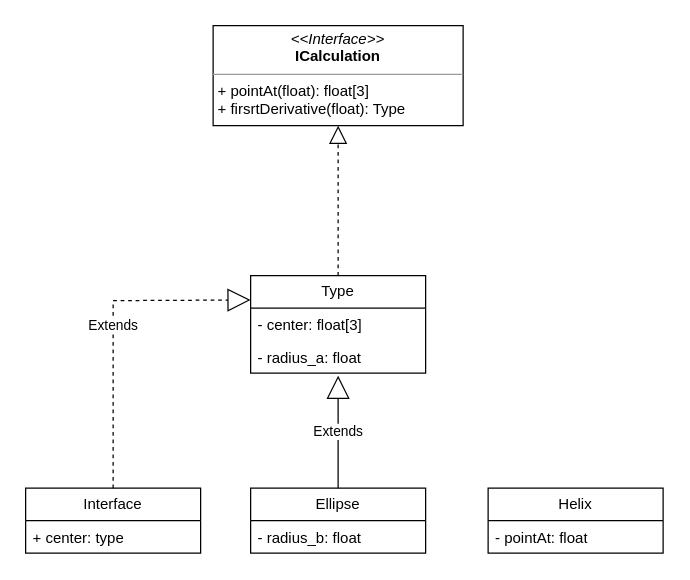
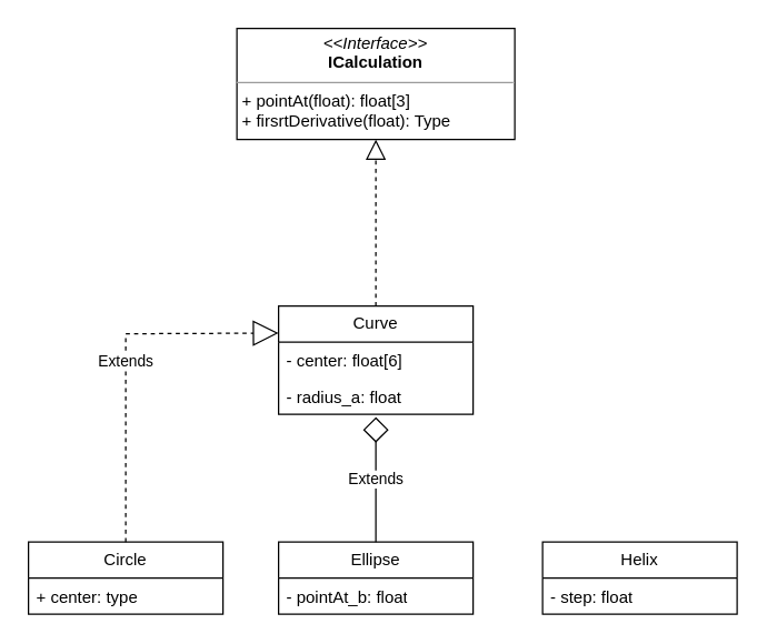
  <mxCell id="0" />
  <mxCell id="1" parent="0" />
- <mxCell id="2" value="Type" style="swimlane;fontStyle=0;childLayout=stackLayout;horizontal=1;startSize=26;fillColor=none;horizontalStack=0;resizeParent=1;resizeParentMax=0;resizeLast=0;collapsible=1;marginBottom=0;whiteSpace=wrap;html=1;" vertex="1" parent="1"><mxGeometry x="200" y="220" width="140" height="78" as="geometry" /></mxCell>
- <mxCell id="3" value="- center: float[3]" style="text;strokeColor=none;fillColor=none;align=left;verticalAlign=top;spacingLeft=4;spacingRight=4;overflow=hidden;rotatable=0;points=[[0,0.5],[1,0.5]];portConstraint=eastwest;whiteSpace=wrap;html=1;" vertex="1" parent="2"><mxGeometry y="26" width="140" height="26" as="geometry" /></mxCell>
+ <mxCell id="2" value="Curve" style="swimlane;fontStyle=0;childLayout=stackLayout;horizontal=1;startSize=26;fillColor=none;horizontalStack=0;resizeParent=1;resizeParentMax=0;resizeLast=0;collapsible=1;marginBottom=0;whiteSpace=wrap;html=1;" vertex="1" parent="1"><mxGeometry x="200" y="220" width="140" height="78" as="geometry" /></mxCell>
+ <mxCell id="3" value="- center: float[6]" style="text;strokeColor=none;fillColor=none;align=left;verticalAlign=top;spacingLeft=4;spacingRight=4;overflow=hidden;rotatable=0;points=[[0,0.5],[1,0.5]];portConstraint=eastwest;whiteSpace=wrap;html=1;" vertex="1" parent="2"><mxGeometry y="26" width="140" height="26" as="geometry" /></mxCell>
  <mxCell id="4" value="- radius_a: float" style="text;strokeColor=none;fillColor=none;align=left;verticalAlign=top;spacingLeft=4;spacingRight=4;overflow=hidden;rotatable=0;points=[[0,0.5],[1,0.5]];portConstraint=eastwest;whiteSpace=wrap;html=1;" vertex="1" parent="2"><mxGeometry y="52" width="140" height="26" as="geometry" /></mxCell>
  <mxCell id="5" value="&lt;p style=&quot;margin:0px;margin-top:4px;text-align:center;&quot;&gt;&lt;i&gt;&amp;lt;&amp;lt;Interface&amp;gt;&amp;gt;&lt;/i&gt;&lt;br&gt;&lt;b&gt;ICalculation&lt;/b&gt;&lt;/p&gt;&lt;hr size=&quot;1&quot;&gt;&lt;p style=&quot;margin:0px;margin-left:4px;&quot;&gt;+ pointAt(float): float[3]&lt;br&gt;+ firsrtDerivative(float): Type&lt;/p&gt;" style="verticalAlign=top;align=left;overflow=fill;fontSize=12;fontFamily=Helvetica;html=1;whiteSpace=wrap;" vertex="1" parent="1"><mxGeometry x="170" y="20" width="200" height="80" as="geometry" /></mxCell>
  <mxCell id="6" value="" style="endArrow=block;dashed=1;endFill=0;endSize=12;html=1;rounded=0;exitX=0.5;exitY=0;exitDx=0;exitDy=0;entryX=0.5;entryY=1;entryDx=0;entryDy=0;" edge="1" parent="1" source="2" target="5"><mxGeometry width="160" relative="1" as="geometry"><mxPoint x="290" y="180" as="sourcePoint" /><mxPoint x="450" y="180" as="targetPoint" /><Array as="points"><mxPoint x="270" y="170" /></Array></mxGeometry></mxCell>
- <mxCell id="7" value="Interface" style="swimlane;fontStyle=0;childLayout=stackLayout;horizontal=1;startSize=26;fillColor=none;horizontalStack=0;resizeParent=1;resizeParentMax=0;resizeLast=0;collapsible=1;marginBottom=0;whiteSpace=wrap;html=1;" vertex="1" parent="1"><mxGeometry x="20" y="390" width="140" height="52" as="geometry" /></mxCell>
+ <mxCell id="7" value="Circle" style="swimlane;fontStyle=0;childLayout=stackLayout;horizontal=1;startSize=26;fillColor=none;horizontalStack=0;resizeParent=1;resizeParentMax=0;resizeLast=0;collapsible=1;marginBottom=0;whiteSpace=wrap;html=1;" vertex="1" parent="1"><mxGeometry x="20" y="390" width="140" height="52" as="geometry" /></mxCell>
  <mxCell id="8" value="+ center: type" style="text;strokeColor=none;fillColor=none;align=left;verticalAlign=top;spacingLeft=4;spacingRight=4;overflow=hidden;rotatable=0;points=[[0,0.5],[1,0.5]];portConstraint=eastwest;whiteSpace=wrap;html=1;" vertex="1" parent="7"><mxGeometry y="26" width="140" height="26" as="geometry" /></mxCell>
  <mxCell id="9" value="Ellipse" style="swimlane;fontStyle=0;childLayout=stackLayout;horizontal=1;startSize=26;fillColor=none;horizontalStack=0;resizeParent=1;resizeParentMax=0;resizeLast=0;collapsible=1;marginBottom=0;whiteSpace=wrap;html=1;" vertex="1" parent="1"><mxGeometry x="200" y="390" width="140" height="52" as="geometry" /></mxCell>
- <mxCell id="10" value="- radius_b: float" style="text;strokeColor=none;fillColor=none;align=left;verticalAlign=top;spacingLeft=4;spacingRight=4;overflow=hidden;rotatable=0;points=[[0,0.5],[1,0.5]];portConstraint=eastwest;whiteSpace=wrap;html=1;" vertex="1" parent="9"><mxGeometry y="26" width="140" height="26" as="geometry" /></mxCell>
+ <mxCell id="10" value="- pointAt_b: float" style="text;strokeColor=none;fillColor=none;align=left;verticalAlign=top;spacingLeft=4;spacingRight=4;overflow=hidden;rotatable=0;points=[[0,0.5],[1,0.5]];portConstraint=eastwest;whiteSpace=wrap;html=1;" vertex="1" parent="9"><mxGeometry y="26" width="140" height="26" as="geometry" /></mxCell>
  <mxCell id="11" value="Helix" style="swimlane;fontStyle=0;childLayout=stackLayout;horizontal=1;startSize=26;fillColor=none;horizontalStack=0;resizeParent=1;resizeParentMax=0;resizeLast=0;collapsible=1;marginBottom=0;whiteSpace=wrap;html=1;" vertex="1" parent="1"><mxGeometry x="390" y="390" width="140" height="52" as="geometry" /></mxCell>
- <mxCell id="12" value="- pointAt: float" style="text;strokeColor=none;fillColor=none;align=left;verticalAlign=top;spacingLeft=4;spacingRight=4;overflow=hidden;rotatable=0;points=[[0,0.5],[1,0.5]];portConstraint=eastwest;whiteSpace=wrap;html=1;" vertex="1" parent="11"><mxGeometry y="26" width="140" height="26" as="geometry" /></mxCell>
+ <mxCell id="12" value="- step: float" style="text;strokeColor=none;fillColor=none;align=left;verticalAlign=top;spacingLeft=4;spacingRight=4;overflow=hidden;rotatable=0;points=[[0,0.5],[1,0.5]];portConstraint=eastwest;whiteSpace=wrap;html=1;" vertex="1" parent="11"><mxGeometry y="26" width="140" height="26" as="geometry" /></mxCell>
  <mxCell id="13" value="Extends" style="endArrow=block;endSize=16;endFill=0;html=1;rounded=0;exitX=0.5;exitY=0;exitDx=0;exitDy=0;entryX=0;entryY=0.25;entryDx=0;entryDy=0;dashed=1;" edge="1" parent="1" source="7" target="2"><mxGeometry width="160" relative="1" as="geometry"><mxPoint x="-40" y="370" as="sourcePoint" /><mxPoint x="120" y="370" as="targetPoint" /><Array as="points"><mxPoint x="90" y="240" /></Array></mxGeometry></mxCell>
- <mxCell id="14" value="Extends" style="endArrow=block;endSize=16;endFill=0;html=1;rounded=0;exitX=0.5;exitY=0;exitDx=0;exitDy=0;entryX=0.5;entryY=1.077;entryDx=0;entryDy=0;entryPerimeter=0;" edge="1" parent="1" source="9" target="4"><mxGeometry width="160" relative="1" as="geometry"><mxPoint x="310" y="380" as="sourcePoint" /><mxPoint x="470" y="380" as="targetPoint" /></mxGeometry></mxCell>
+ <mxCell id="14" value="Extends" style="endArrow=diamond;endSize=16;endFill=0;html=1;rounded=0;exitX=0.5;exitY=0;exitDx=0;exitDy=0;entryX=0.5;entryY=1.077;entryDx=0;entryDy=0;entryPerimeter=0;" edge="1" parent="1" source="9" target="4"><mxGeometry width="160" relative="1" as="geometry"><mxPoint x="310" y="380" as="sourcePoint" /><mxPoint x="470" y="380" as="targetPoint" /></mxGeometry></mxCell>
